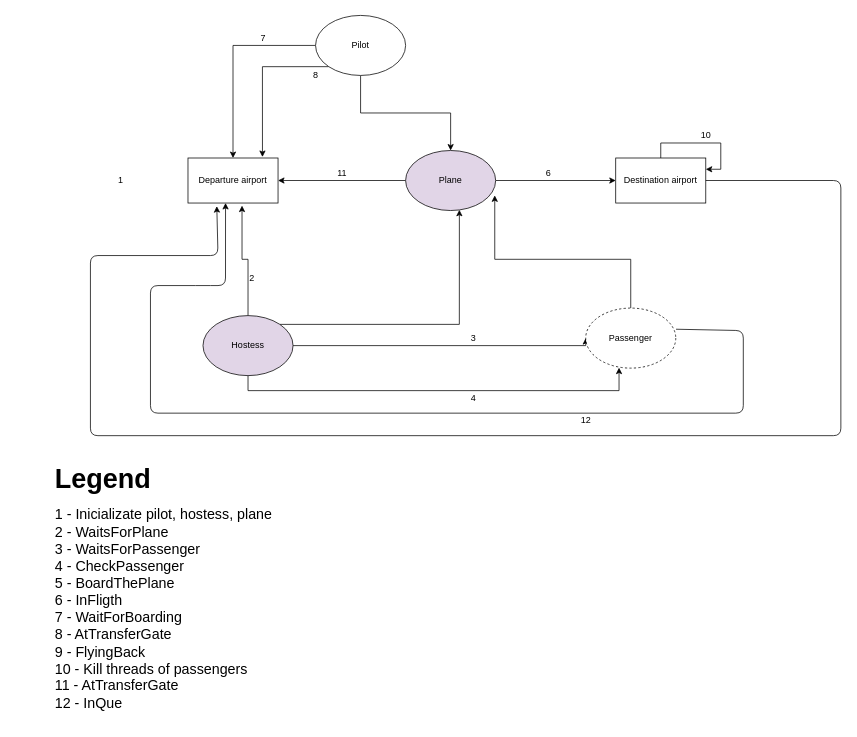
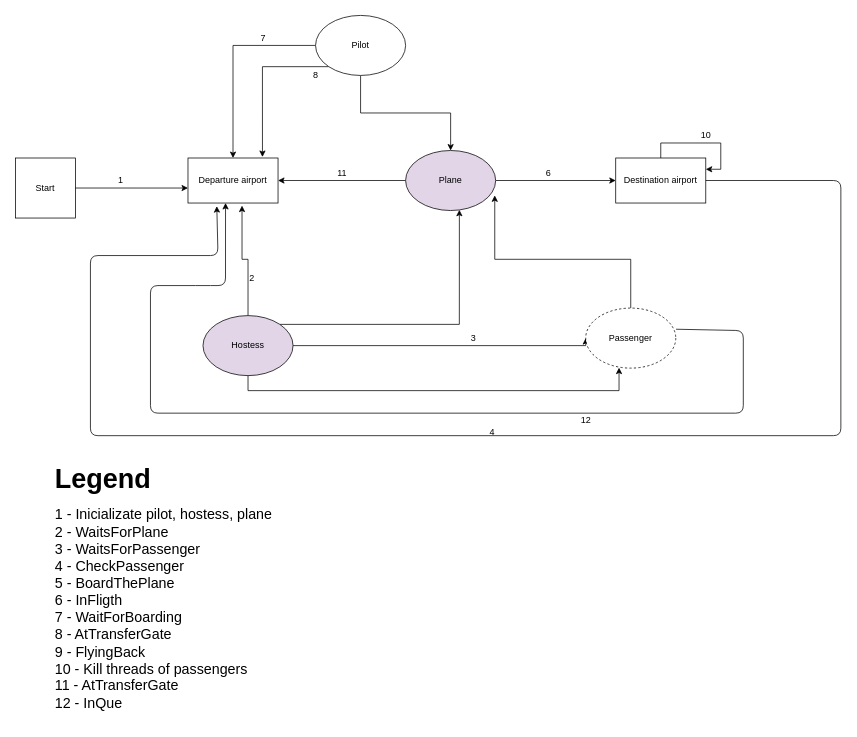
  <mxCell id="0" />
  <mxCell id="1" parent="0" />
  <mxCell id="2" style="edgeStyle=orthogonalEdgeStyle;rounded=0;orthogonalLoop=1;jettySize=auto;html=1;exitX=0.5;exitY=1;exitDx=0;exitDy=0;" edge="1" parent="1" source="5" target="18"><mxGeometry relative="1" as="geometry" /></mxCell>
  <mxCell id="3" style="edgeStyle=orthogonalEdgeStyle;rounded=0;orthogonalLoop=1;jettySize=auto;html=1;exitX=0;exitY=0.5;exitDx=0;exitDy=0;" edge="1" parent="1" source="5" target="13"><mxGeometry relative="1" as="geometry" /></mxCell>
  <mxCell id="4" style="edgeStyle=orthogonalEdgeStyle;rounded=0;orthogonalLoop=1;jettySize=auto;html=1;exitX=0;exitY=1;exitDx=0;exitDy=0;entryX=0.827;entryY=-0.023;entryDx=0;entryDy=0;entryPerimeter=0;" edge="1" parent="1" source="5" target="13"><mxGeometry relative="1" as="geometry" /></mxCell>
  <mxCell id="5" value="Pilot" style="ellipse;whiteSpace=wrap;html=1;" vertex="1" parent="1"><mxGeometry x="420" y="20" width="120" height="80" as="geometry" /></mxCell>
  <mxCell id="6" style="edgeStyle=orthogonalEdgeStyle;rounded=0;orthogonalLoop=1;jettySize=auto;html=1;exitX=0.5;exitY=0;exitDx=0;exitDy=0;entryX=0.6;entryY=1.057;entryDx=0;entryDy=0;entryPerimeter=0;" edge="1" parent="1" source="10" target="13"><mxGeometry relative="1" as="geometry" /></mxCell>
  <mxCell id="7" style="edgeStyle=orthogonalEdgeStyle;rounded=0;orthogonalLoop=1;jettySize=auto;html=1;exitX=1;exitY=0;exitDx=0;exitDy=0;entryX=0.597;entryY=0.988;entryDx=0;entryDy=0;entryPerimeter=0;" edge="1" parent="1" source="10" target="18"><mxGeometry relative="1" as="geometry" /></mxCell>
  <mxCell id="8" style="edgeStyle=orthogonalEdgeStyle;rounded=0;orthogonalLoop=1;jettySize=auto;html=1;exitX=1;exitY=0.5;exitDx=0;exitDy=0;entryX=0;entryY=0.5;entryDx=0;entryDy=0;" edge="1" parent="1" source="10" target="12"><mxGeometry relative="1" as="geometry"><Array as="points"><mxPoint x="780" y="460" /></Array></mxGeometry></mxCell>
  <mxCell id="9" style="edgeStyle=orthogonalEdgeStyle;rounded=0;orthogonalLoop=1;jettySize=auto;html=1;exitX=0.5;exitY=1;exitDx=0;exitDy=0;entryX=0.37;entryY=0.992;entryDx=0;entryDy=0;entryPerimeter=0;" edge="1" parent="1" source="10" target="12"><mxGeometry relative="1" as="geometry" /></mxCell>
  <mxCell id="10" value="Hostess" style="ellipse;whiteSpace=wrap;html=1;fillColor=#e1d5e7;" vertex="1" parent="1"><mxGeometry x="270" y="420" width="120" height="80" as="geometry" /></mxCell>
  <mxCell id="11" style="edgeStyle=orthogonalEdgeStyle;rounded=0;orthogonalLoop=1;jettySize=auto;html=1;exitX=0.5;exitY=0;exitDx=0;exitDy=0;entryX=0.99;entryY=0.748;entryDx=0;entryDy=0;entryPerimeter=0;" edge="1" parent="1" source="12" target="18"><mxGeometry relative="1" as="geometry" /></mxCell>
  <mxCell id="12" value="Passenger" style="ellipse;whiteSpace=wrap;html=1;dashed=1;" vertex="1" parent="1"><mxGeometry x="780" y="410" width="120" height="80" as="geometry" /></mxCell>
  <mxCell id="13" value="Departure airport" style="rounded=0;whiteSpace=wrap;html=1;" vertex="1" parent="1"><mxGeometry x="250" y="210" width="120" height="60" as="geometry" /></mxCell>
  <mxCell id="14" value="Destination airport" style="rounded=0;whiteSpace=wrap;html=1;" vertex="1" parent="1"><mxGeometry x="820" y="210" width="120" height="60" as="geometry" /></mxCell>
+ <mxCell id="15" value="Start&lt;br&gt;" style="whiteSpace=wrap;html=1;aspect=fixed;" vertex="1" parent="1"><mxGeometry x="20" y="210" width="80" height="80" as="geometry" /></mxCell>
  <mxCell id="16" style="edgeStyle=orthogonalEdgeStyle;rounded=0;orthogonalLoop=1;jettySize=auto;html=1;exitX=0;exitY=0.5;exitDx=0;exitDy=0;entryX=1;entryY=0.5;entryDx=0;entryDy=0;" edge="1" parent="1" source="18" target="13"><mxGeometry relative="1" as="geometry" /></mxCell>
  <mxCell id="17" style="edgeStyle=orthogonalEdgeStyle;rounded=0;orthogonalLoop=1;jettySize=auto;html=1;exitX=1;exitY=0.5;exitDx=0;exitDy=0;entryX=0;entryY=0.5;entryDx=0;entryDy=0;" edge="1" parent="1" source="18" target="14"><mxGeometry relative="1" as="geometry" /></mxCell>
  <mxCell id="18" value="Plane" style="ellipse;whiteSpace=wrap;html=1;fillColor=#e1d5e7;" vertex="1" parent="1"><mxGeometry x="540" y="200" width="120" height="80" as="geometry" /></mxCell>
  <mxCell id="19" value="1" style="text;html=1;align=center;verticalAlign=middle;resizable=0;points=[];autosize=1;" vertex="1" parent="1"><mxGeometry x="150" y="230" width="20" height="20" as="geometry" /></mxCell>
  <mxCell id="20" value="2" style="text;html=1;align=center;verticalAlign=middle;resizable=0;points=[];autosize=1;" vertex="1" parent="1"><mxGeometry x="325" y="360" width="20" height="20" as="geometry" /></mxCell>
  <mxCell id="21" value="&lt;h1&gt;&lt;font style=&quot;font-size: 36px&quot;&gt;Legend&lt;/font&gt;&lt;/h1&gt;&lt;div&gt;&lt;font style=&quot;font-size: 19px&quot;&gt;1 - Inicializate pilot, hostess, plane&lt;/font&gt;&lt;/div&gt;&lt;div&gt;&lt;font style=&quot;font-size: 19px&quot;&gt;2 - WaitsForPlane&lt;/font&gt;&lt;/div&gt;&lt;div&gt;&lt;font style=&quot;font-size: 19px&quot;&gt;3 - WaitsForPassenger&lt;/font&gt;&lt;/div&gt;&lt;div&gt;&lt;font style=&quot;font-size: 19px&quot;&gt;4 - CheckPassenger&lt;/font&gt;&lt;/div&gt;&lt;div&gt;&lt;font style=&quot;font-size: 19px&quot;&gt;5 - BoardThePlane&lt;/font&gt;&lt;/div&gt;&lt;div&gt;&lt;span style=&quot;font-size: 19px&quot;&gt;6 - InFligth&amp;nbsp;&lt;/span&gt;&lt;/div&gt;&lt;div&gt;&lt;span style=&quot;font-size: 19px&quot;&gt;7 - WaitForBoarding&lt;/span&gt;&lt;/div&gt;&lt;div&gt;&lt;span style=&quot;font-size: 19px&quot;&gt;8 - AtTransferGate&lt;/span&gt;&lt;/div&gt;&lt;div&gt;&lt;span style=&quot;font-size: 19px&quot;&gt;9 - FlyingBack&lt;/span&gt;&lt;/div&gt;&lt;div&gt;&lt;span style=&quot;font-size: 19px&quot;&gt;10 - Kill threads of passengers&lt;/span&gt;&lt;/div&gt;&lt;div&gt;&lt;span style=&quot;font-size: 19px&quot;&gt;11 - AtTransferGate&lt;/span&gt;&lt;/div&gt;&lt;div&gt;&lt;span style=&quot;font-size: 19px&quot;&gt;12 - InQue&lt;/span&gt;&lt;/div&gt;" style="text;html=1;strokeColor=none;fillColor=none;spacing=5;spacingTop=-20;whiteSpace=wrap;overflow=hidden;rounded=0;" vertex="1" parent="1"><mxGeometry x="67.5" y="610" width="492.5" height="350" as="geometry" /></mxCell>
  <mxCell id="22" value="3" style="text;html=1;align=center;verticalAlign=middle;resizable=0;points=[];autosize=1;" vertex="1" parent="1"><mxGeometry x="620" y="440" width="20" height="20" as="geometry" /></mxCell>
- <mxCell id="23" value="4" style="text;html=1;align=center;verticalAlign=middle;resizable=0;points=[];autosize=1;" vertex="1" parent="1"><mxGeometry x="620" y="520" width="20" height="20" as="geometry" /></mxCell>
+ <mxCell id="23" value="4" style="text;html=1;align=center;verticalAlign=middle;resizable=0;points=[];autosize=1;" vertex="1" parent="1"><mxGeometry x="645" y="565" width="20" height="20" as="geometry" /></mxCell>
  <mxCell id="24" value="6" style="text;html=1;align=center;verticalAlign=middle;resizable=0;points=[];autosize=1;" vertex="1" parent="1"><mxGeometry x="720" y="220" width="20" height="20" as="geometry" /></mxCell>
  <mxCell id="25" value="7" style="text;html=1;align=center;verticalAlign=middle;resizable=0;points=[];autosize=1;" vertex="1" parent="1"><mxGeometry x="340" y="40" width="20" height="20" as="geometry" /></mxCell>
  <mxCell id="26" value="8" style="text;html=1;align=center;verticalAlign=middle;resizable=0;points=[];autosize=1;" vertex="1" parent="1"><mxGeometry x="410" y="90" width="20" height="20" as="geometry" /></mxCell>
  <mxCell id="27" value="" style="endArrow=classic;html=1;exitX=1;exitY=0.5;exitDx=0;exitDy=0;entryX=0.32;entryY=1.07;entryDx=0;entryDy=0;entryPerimeter=0;" edge="1" parent="1" source="14" target="13"><mxGeometry width="50" height="50" relative="1" as="geometry"><mxPoint x="950" y="250" as="sourcePoint" /><mxPoint x="290" y="280" as="targetPoint" /><Array as="points"><mxPoint x="1120" y="240" /><mxPoint x="1120" y="580" /><mxPoint x="120" y="580" /><mxPoint x="120" y="340" /><mxPoint x="290" y="340" /></Array></mxGeometry></mxCell>
+ <mxCell id="28" value="" style="endArrow=classic;html=1;entryX=0;entryY=0.667;entryDx=0;entryDy=0;exitX=1;exitY=0.5;exitDx=0;exitDy=0;entryPerimeter=0;" edge="1" parent="1" source="15" target="13"><mxGeometry width="50" height="50" relative="1" as="geometry"><mxPoint x="150" y="310" as="sourcePoint" /><mxPoint x="200" y="260" as="targetPoint" /></mxGeometry></mxCell>
  <mxCell id="29" style="edgeStyle=orthogonalEdgeStyle;rounded=0;orthogonalLoop=1;jettySize=auto;html=1;exitX=0.5;exitY=0;exitDx=0;exitDy=0;entryX=1;entryY=0.25;entryDx=0;entryDy=0;" edge="1" parent="1" source="14" target="14"><mxGeometry relative="1" as="geometry" /></mxCell>
  <mxCell id="30" value="10" style="text;html=1;align=center;verticalAlign=middle;resizable=0;points=[];autosize=1;" vertex="1" parent="1"><mxGeometry x="925" y="170" width="30" height="20" as="geometry" /></mxCell>
  <mxCell id="31" value="11" style="text;html=1;align=center;verticalAlign=middle;resizable=0;points=[];autosize=1;" vertex="1" parent="1"><mxGeometry x="440" y="220" width="30" height="20" as="geometry" /></mxCell>
  <mxCell id="32" value="" style="endArrow=classic;html=1;exitX=1.003;exitY=0.352;exitDx=0;exitDy=0;exitPerimeter=0;entryX=0.417;entryY=1;entryDx=0;entryDy=0;entryPerimeter=0;" edge="1" parent="1" source="12" target="13"><mxGeometry width="50" height="50" relative="1" as="geometry"><mxPoint x="940" y="440" as="sourcePoint" /><mxPoint x="300" y="310" as="targetPoint" /><Array as="points"><mxPoint x="990" y="440" /><mxPoint x="990" y="550" /><mxPoint x="200" y="550" /><mxPoint x="200" y="380" /><mxPoint x="270" y="380" /><mxPoint x="300" y="380" /></Array></mxGeometry></mxCell>
  <mxCell id="33" value="12&lt;br&gt;" style="text;html=1;align=center;verticalAlign=middle;resizable=0;points=[];autosize=1;" vertex="1" parent="1"><mxGeometry x="765" y="550" width="30" height="20" as="geometry" /></mxCell>
